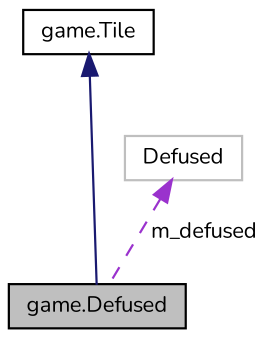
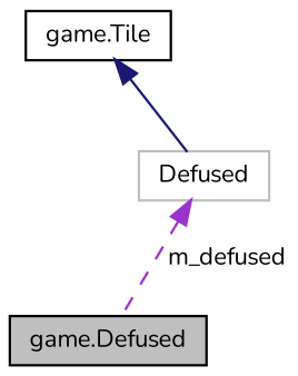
  digraph {
    fontname=Nunito
    node [color=black fillcolor=white fontname=Nunito fontsize=10 shape=record style=filled]
    edge [dir=back fontname=Nunito fontsize=10 labelfontname=Helvetica labelfontsize=10]
    n1 [fillcolor=grey75 fontcolor=black height=0.2 label="game.Defused" width=0.4]
    n2 [height=0.2 label="game.Tile" width=0.4]
    n3 [color=grey75 height=0.2 label=Defused width=0.4]
-   n2 -> n1 [color=midnightblue style=solid]
+   n2 -> n3 [color=midnightblue style=solid]
    n3 -> n1 [color=darkorchid3 label=" m_defused" style=dashed]
  }
